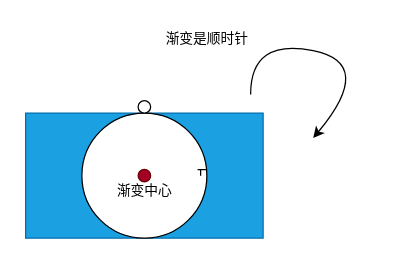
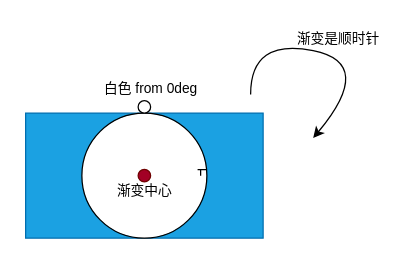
  <mxCell id="0" />
  <mxCell id="1" parent="0" />
  <mxCell id="2" value="" style="rounded=0;whiteSpace=wrap;html=1;fillColor=#1ba1e2;fontColor=#ffffff;strokeColor=#006EAF;" vertex="1" parent="1"><mxGeometry x="20" y="90" width="190" height="100" as="geometry" /></mxCell>
  <mxCell id="3" value="" style="ellipse;whiteSpace=wrap;html=1;aspect=fixed;" vertex="1" parent="1"><mxGeometry x="65" y="90" width="100" height="100" as="geometry" /></mxCell>
  <mxCell id="4" value="" style="endArrow=none;html=1;startArrow=none;" edge="1" parent="1"><mxGeometry width="50" height="50" relative="1" as="geometry"><mxPoint x="160" y="135" as="sourcePoint" /><mxPoint x="160" y="140" as="targetPoint" /></mxGeometry></mxCell>
  <mxCell id="5" value="" style="endArrow=none;html=1;" edge="1" parent="1" source="3"><mxGeometry width="50" height="50" relative="1" as="geometry"><mxPoint x="165" y="140" as="sourcePoint" /><mxPoint x="157.568" y="135.27" as="targetPoint" /></mxGeometry></mxCell>
  <mxCell id="6" value="" style="ellipse;whiteSpace=wrap;html=1;aspect=fixed;fontSize=18;fillColor=#a20025;fontColor=#ffffff;strokeColor=#6F0000;" vertex="1" parent="1"><mxGeometry x="110" y="135" width="10" height="10" as="geometry" /></mxCell>
  <mxCell id="7" value="&lt;font style=&quot;font-size: 11px&quot;&gt;渐变中心&lt;/font&gt;" style="text;html=1;align=center;verticalAlign=middle;resizable=0;points=[];autosize=1;strokeColor=none;fillColor=none;fontSize=18;" vertex="1" parent="1"><mxGeometry x="85" y="135" width="60" height="30" as="geometry" /></mxCell>
  <mxCell id="8" value="" style="ellipse;whiteSpace=wrap;html=1;aspect=fixed;fontSize=11;" vertex="1" parent="1"><mxGeometry x="110" y="80" width="10" height="10" as="geometry" /></mxCell>
+ <mxCell id="9" value="白色 from 0deg" style="text;html=1;align=center;verticalAlign=middle;resizable=0;points=[];autosize=1;strokeColor=none;fillColor=none;fontSize=11;" vertex="1" parent="1"><mxGeometry x="75" y="60" width="90" height="20" as="geometry" /></mxCell>
  <mxCell id="10" value="" style="curved=1;endArrow=classic;html=1;fontSize=11;strokeWidth=1;" edge="1" parent="1"><mxGeometry width="50" height="50" relative="1" as="geometry"><mxPoint x="200" y="75" as="sourcePoint" /><mxPoint x="250" y="110" as="targetPoint" /><Array as="points"><mxPoint x="200" y="30" /><mxPoint x="300" y="50" /></Array></mxGeometry></mxCell>
- <mxCell id="11" value="渐变是顺时针" style="text;html=1;align=center;verticalAlign=middle;resizable=0;points=[];autosize=1;strokeColor=none;fillColor=none;fontSize=11;" vertex="1" parent="1"><mxGeometry x="125" y="20" width="80" height="20" as="geometry" /></mxCell>
+ <mxCell id="11" value="渐变是顺时针" style="text;html=1;align=center;verticalAlign=middle;resizable=0;points=[];autosize=1;strokeColor=none;fillColor=none;fontSize=11;" vertex="1" parent="1"><mxGeometry x="230" y="20" width="80" height="20" as="geometry" /></mxCell>
